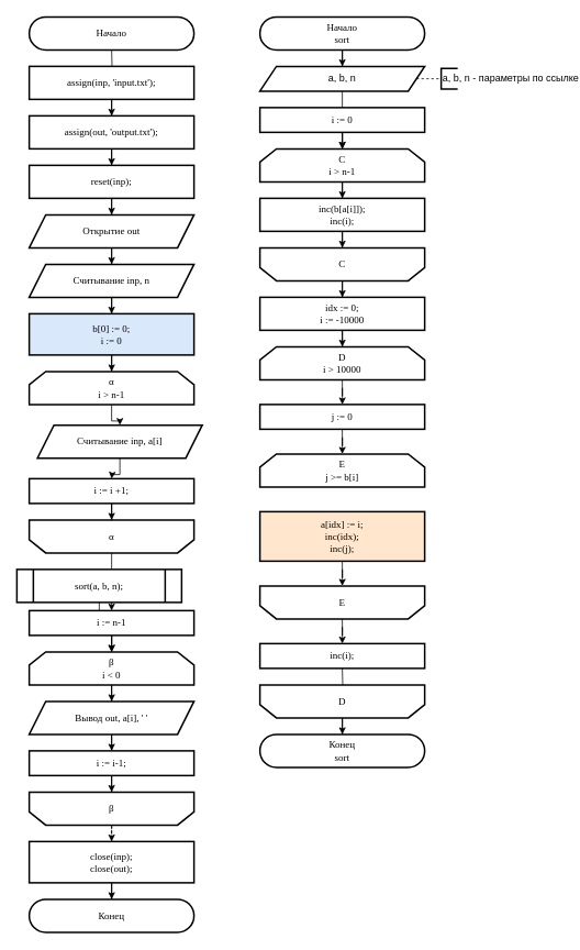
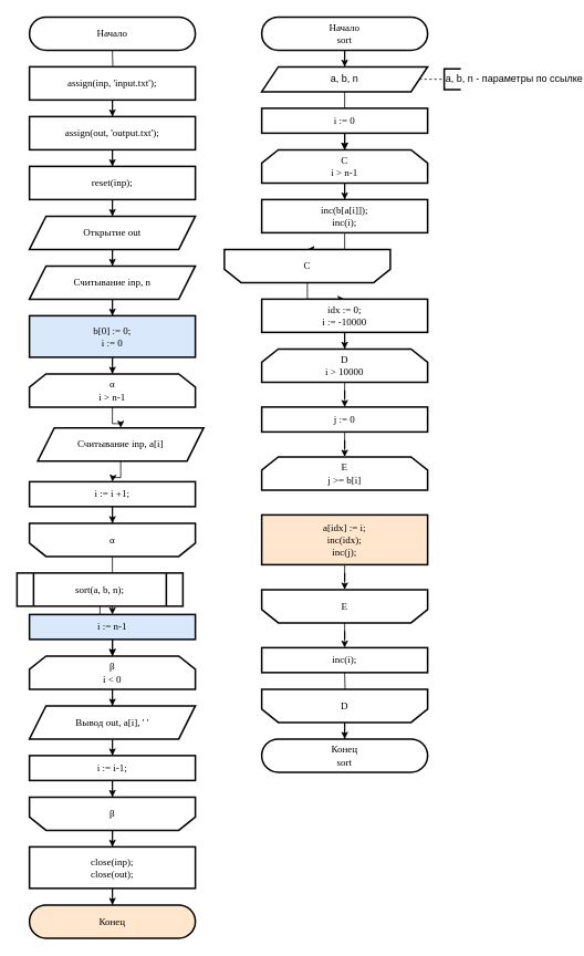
  <mxCell id="0" />
  <mxCell id="1" parent="0" />
  <mxCell id="2" value="" style="edgeStyle=orthogonalEdgeStyle;rounded=0;orthogonalLoop=1;jettySize=auto;html=1;fontFamily=Times New Roman;fontSize=12;" parent="1" target="4" edge="1"><mxGeometry relative="1" as="geometry"><mxPoint x="135" y="60" as="sourcePoint" /></mxGeometry></mxCell>
  <mxCell id="3" value="" style="edgeStyle=orthogonalEdgeStyle;rounded=0;orthogonalLoop=1;jettySize=auto;html=1;fontFamily=Times New Roman;fontSize=12;" parent="1" source="4" target="7" edge="1"><mxGeometry relative="1" as="geometry" /></mxCell>
  <mxCell id="4" value="assign(inp, 'input.txt');" style="rounded=0;whiteSpace=wrap;html=1;absoluteArcSize=1;arcSize=14;strokeWidth=2;fontFamily=Times New Roman;fontSize=12;" parent="1" vertex="1"><mxGeometry x="35" y="80" width="200" height="40" as="geometry" /></mxCell>
  <mxCell id="5" value="&lt;font style=&quot;font-size: 12px;&quot;&gt;Начало&lt;/font&gt;" style="rounded=1;whiteSpace=wrap;html=1;shadow=0;fillColor=#ffffff;arcSize=50;strokeWidth=2;fontFamily=Times New Roman;fontSize=12;" parent="1" vertex="1"><mxGeometry x="35" y="20" width="200" height="40" as="geometry" /></mxCell>
  <mxCell id="6" value="" style="edgeStyle=orthogonalEdgeStyle;rounded=0;orthogonalLoop=1;jettySize=auto;html=1;fontFamily=Times New Roman;fontSize=12;" parent="1" source="7" target="9" edge="1"><mxGeometry relative="1" as="geometry" /></mxCell>
  <mxCell id="7" value="assign(out, 'output.txt');" style="rounded=0;whiteSpace=wrap;html=1;absoluteArcSize=1;arcSize=14;strokeWidth=2;fontFamily=Times New Roman;fontSize=12;" parent="1" vertex="1"><mxGeometry x="35" y="140" width="200" height="40" as="geometry" /></mxCell>
  <mxCell id="8" value="" style="edgeStyle=orthogonalEdgeStyle;rounded=0;orthogonalLoop=1;jettySize=auto;html=1;fontFamily=Times New Roman;fontSize=12;" parent="1" source="9" target="11" edge="1"><mxGeometry relative="1" as="geometry" /></mxCell>
  <mxCell id="9" value="reset(inp);" style="rounded=0;whiteSpace=wrap;html=1;absoluteArcSize=1;arcSize=14;strokeWidth=2;fontFamily=Times New Roman;fontSize=12;spacing=2;labelBorderColor=none;" parent="1" vertex="1"><mxGeometry x="35" y="200" width="200" height="40" as="geometry" /></mxCell>
  <mxCell id="10" value="" style="edgeStyle=orthogonalEdgeStyle;rounded=0;orthogonalLoop=1;jettySize=auto;html=1;fontFamily=Times New Roman;fontSize=12;" parent="1" source="11" target="13" edge="1"><mxGeometry relative="1" as="geometry" /></mxCell>
  <mxCell id="11" value="Открытие&amp;nbsp;out" style="shape=parallelogram;perimeter=parallelogramPerimeter;whiteSpace=wrap;html=1;fixedSize=1;fontFamily=Times New Roman;fontSize=12;strokeWidth=2;" parent="1" vertex="1"><mxGeometry x="35" y="260" width="200" height="40" as="geometry" /></mxCell>
  <mxCell id="12" value="" style="edgeStyle=orthogonalEdgeStyle;rounded=0;orthogonalLoop=1;jettySize=auto;html=1;fontFamily=Times New Roman;fontSize=12;" parent="1" source="13" target="15" edge="1"><mxGeometry relative="1" as="geometry" /></mxCell>
  <mxCell id="13" value="Считывание&amp;nbsp;inp, n" style="shape=parallelogram;perimeter=parallelogramPerimeter;whiteSpace=wrap;html=1;fixedSize=1;fontFamily=Times New Roman;fontSize=12;strokeWidth=2;" parent="1" vertex="1"><mxGeometry x="35" y="320" width="200" height="40" as="geometry" /></mxCell>
  <mxCell id="14" value="" style="edgeStyle=orthogonalEdgeStyle;rounded=0;orthogonalLoop=1;jettySize=auto;html=1;fontFamily=Times New Roman;fontSize=12;" parent="1" source="15" target="17" edge="1"><mxGeometry relative="1" as="geometry" /></mxCell>
  <mxCell id="15" value="b[0] := 0;&lt;br style=&quot;font-size: 12px;&quot;&gt;i := 0" style="whiteSpace=wrap;html=1;fontFamily=Times New Roman;fontSize=12;strokeWidth=2;fillColor=#dae8fc;" parent="1" vertex="1"><mxGeometry x="35" y="380" width="200" height="50" as="geometry" /></mxCell>
  <mxCell id="16" value="" style="edgeStyle=orthogonalEdgeStyle;rounded=0;orthogonalLoop=1;jettySize=auto;html=1;fontFamily=Times New Roman;fontSize=12;" parent="1" source="17" target="19" edge="1"><mxGeometry relative="1" as="geometry" /></mxCell>
  <mxCell id="17" value="α&lt;br style=&quot;font-size: 12px;&quot;&gt;i &amp;gt; n-1" style="shape=loopLimit;whiteSpace=wrap;html=1;rounded=0;shadow=0;strokeWidth=2;fillColor=#ffffff;fontFamily=Times New Roman;fontSize=12;" parent="1" vertex="1"><mxGeometry x="35" y="450" width="200" height="40" as="geometry" /></mxCell>
  <mxCell id="18" value="" style="edgeStyle=orthogonalEdgeStyle;rounded=0;orthogonalLoop=1;jettySize=auto;html=1;fontFamily=Times New Roman;fontSize=12;" parent="1" source="19" edge="1"><mxGeometry relative="1" as="geometry"><mxPoint x="135" y="580" as="targetPoint" /></mxGeometry></mxCell>
  <mxCell id="19" value="Считывание inp, a[i]" style="shape=parallelogram;perimeter=parallelogramPerimeter;whiteSpace=wrap;html=1;fixedSize=1;fontFamily=Times New Roman;fontSize=12;strokeWidth=2;" parent="1" vertex="1"><mxGeometry x="45" y="515" width="200" height="40" as="geometry" /></mxCell>
  <mxCell id="20" value="" style="edgeStyle=orthogonalEdgeStyle;rounded=0;orthogonalLoop=1;jettySize=auto;html=1;fontFamily=Times New Roman;fontSize=12;" parent="1" source="21" target="25" edge="1"><mxGeometry relative="1" as="geometry" /></mxCell>
  <mxCell id="21" value="&lt;font style=&quot;font-size: 12px;&quot;&gt;α&lt;br style=&quot;font-size: 12px;&quot;&gt;&lt;/font&gt;" style="shape=loopLimit;whiteSpace=wrap;html=1;rounded=0;shadow=0;strokeWidth=2;fillColor=#ffffff;direction=west;fontFamily=Times New Roman;fontSize=12;" parent="1" vertex="1"><mxGeometry x="35" y="630" width="200" height="40" as="geometry" /></mxCell>
  <mxCell id="22" value="" style="edgeStyle=orthogonalEdgeStyle;rounded=0;orthogonalLoop=1;jettySize=auto;html=1;fontFamily=Times New Roman;fontSize=12;" parent="1" source="23" target="27" edge="1"><mxGeometry relative="1" as="geometry" /></mxCell>
  <mxCell id="23" value="sort(a, b, n);" style="shape=process;whiteSpace=wrap;html=1;backgroundOutline=1;rounded=0;shadow=0;strokeWidth=2;fillColor=#ffffff;fontFamily=Times New Roman;fontSize=12;" parent="1" vertex="1"><mxGeometry x="20" y="690" width="200" height="40" as="geometry" /></mxCell>
  <mxCell id="24" value="" style="edgeStyle=orthogonalEdgeStyle;rounded=0;orthogonalLoop=1;jettySize=auto;html=1;fontFamily=Times New Roman;fontSize=12;" parent="1" source="25" target="27" edge="1"><mxGeometry relative="1" as="geometry" /></mxCell>
- <mxCell id="25" value="i :=&amp;nbsp;n-1" style="whiteSpace=wrap;html=1;fontFamily=Times New Roman;fontSize=12;strokeWidth=2;" parent="1" vertex="1"><mxGeometry x="35" y="740" width="200" height="30" as="geometry" /></mxCell>
+ <mxCell id="25" value="i :=&amp;nbsp;n-1" style="whiteSpace=wrap;html=1;fontFamily=Times New Roman;fontSize=12;strokeWidth=2;fillColor=#dae8fc;" parent="1" vertex="1"><mxGeometry x="35" y="740" width="200" height="30" as="geometry" /></mxCell>
  <mxCell id="26" value="" style="edgeStyle=orthogonalEdgeStyle;rounded=0;orthogonalLoop=1;jettySize=auto;html=1;fontFamily=Times New Roman;fontSize=12;" parent="1" source="27" target="29" edge="1"><mxGeometry relative="1" as="geometry" /></mxCell>
  <mxCell id="27" value="β&lt;br style=&quot;font-size: 12px&quot;&gt;i &amp;lt; 0" style="shape=loopLimit;whiteSpace=wrap;html=1;rounded=0;shadow=0;strokeWidth=2;fillColor=#ffffff;fontFamily=Times New Roman;fontSize=12;" parent="1" vertex="1"><mxGeometry x="35" y="790" width="200" height="40" as="geometry" /></mxCell>
  <mxCell id="28" value="" style="edgeStyle=orthogonalEdgeStyle;rounded=0;orthogonalLoop=1;jettySize=auto;html=1;fontFamily=Times New Roman;fontSize=12;" parent="1" source="29" target="33" edge="1"><mxGeometry relative="1" as="geometry" /></mxCell>
  <mxCell id="29" value="Вывод&amp;nbsp;out, a[i], ' '" style="shape=parallelogram;perimeter=parallelogramPerimeter;whiteSpace=wrap;html=1;fixedSize=1;fontFamily=Times New Roman;fontSize=12;strokeWidth=2;" parent="1" vertex="1"><mxGeometry x="35" y="850" width="200" height="40" as="geometry" /></mxCell>
- <mxCell id="30" value="" style="edgeStyle=orthogonalEdgeStyle;rounded=0;orthogonalLoop=1;jettySize=auto;html=1;fontFamily=Times New Roman;fontSize=12;dashed=1;" parent="1" source="31" target="37" edge="1"><mxGeometry relative="1" as="geometry" /></mxCell>
+ <mxCell id="30" value="" style="edgeStyle=orthogonalEdgeStyle;rounded=0;orthogonalLoop=1;jettySize=auto;html=1;fontFamily=Times New Roman;fontSize=12;" parent="1" source="31" target="37" edge="1"><mxGeometry relative="1" as="geometry" /></mxCell>
  <mxCell id="31" value="&lt;font style=&quot;font-size: 12px;&quot;&gt;β&lt;br style=&quot;font-size: 12px;&quot;&gt;&lt;/font&gt;" style="shape=loopLimit;whiteSpace=wrap;html=1;rounded=0;shadow=0;strokeWidth=2;fillColor=#ffffff;direction=west;fontFamily=Times New Roman;fontSize=12;" parent="1" vertex="1"><mxGeometry x="35" y="960" width="200" height="40" as="geometry" /></mxCell>
  <mxCell id="32" value="" style="edgeStyle=orthogonalEdgeStyle;rounded=0;orthogonalLoop=1;jettySize=auto;html=1;fontFamily=Times New Roman;fontSize=12;" parent="1" source="33" target="31" edge="1"><mxGeometry relative="1" as="geometry" /></mxCell>
  <mxCell id="33" value="i := i-1;" style="rounded=0;whiteSpace=wrap;html=1;fontFamily=Times New Roman;fontSize=12;strokeWidth=2;" parent="1" vertex="1"><mxGeometry x="35" y="910" width="200" height="30" as="geometry" /></mxCell>
  <mxCell id="34" value="" style="edgeStyle=orthogonalEdgeStyle;rounded=0;orthogonalLoop=1;jettySize=auto;html=1;fontFamily=Times New Roman;fontSize=12;" parent="1" source="35" target="21" edge="1"><mxGeometry relative="1" as="geometry" /></mxCell>
  <mxCell id="35" value="i := i +1;" style="rounded=0;whiteSpace=wrap;html=1;fontFamily=Times New Roman;fontSize=12;strokeWidth=2;" parent="1" vertex="1"><mxGeometry x="35" y="580" width="200" height="30" as="geometry" /></mxCell>
  <mxCell id="36" value="" style="edgeStyle=orthogonalEdgeStyle;rounded=0;orthogonalLoop=1;jettySize=auto;html=1;fontFamily=Times New Roman;fontSize=12;" parent="1" source="37" target="38" edge="1"><mxGeometry relative="1" as="geometry" /></mxCell>
  <mxCell id="37" value="close(inp);&lt;br style=&quot;font-size: 12px;&quot;&gt;close(out);" style="rounded=0;whiteSpace=wrap;html=1;fontFamily=Times New Roman;fontSize=12;strokeWidth=2;" parent="1" vertex="1"><mxGeometry x="35" y="1020" width="200" height="50" as="geometry" /></mxCell>
- <mxCell id="38" value="&lt;span style=&quot;font-size: 12px;&quot;&gt;Конец&lt;/span&gt;" style="rounded=1;whiteSpace=wrap;html=1;shadow=0;fillColor=#ffffff;arcSize=50;strokeWidth=2;fontFamily=Times New Roman;fontSize=12;" parent="1" vertex="1"><mxGeometry x="35" y="1090" width="200" height="40" as="geometry" /></mxCell>
+ <mxCell id="38" value="&lt;span style=&quot;font-size: 12px;&quot;&gt;Конец&lt;/span&gt;" style="rounded=1;whiteSpace=wrap;html=1;shadow=0;fillColor=#ffe6cc;arcSize=50;strokeWidth=2;fontFamily=Times New Roman;fontSize=12;" parent="1" vertex="1"><mxGeometry x="35" y="1090" width="200" height="40" as="geometry" /></mxCell>
  <mxCell id="39" value="" style="edgeStyle=orthogonalEdgeStyle;rounded=0;orthogonalLoop=1;jettySize=auto;html=1;strokeWidth=1;fontFamily=Times New Roman;fontSize=12;" parent="1" source="40" target="42" edge="1"><mxGeometry relative="1" as="geometry" /></mxCell>
  <mxCell id="40" value="&lt;font&gt;Начало&lt;br&gt;sort&lt;br&gt;&lt;/font&gt;" style="rounded=1;whiteSpace=wrap;html=1;shadow=0;fillColor=#ffffff;arcSize=50;strokeWidth=2;fontFamily=Times New Roman;fontSize=12;" parent="1" vertex="1"><mxGeometry x="315" y="20" width="200" height="40" as="geometry" /></mxCell>
  <mxCell id="41" value="" style="edgeStyle=orthogonalEdgeStyle;rounded=0;orthogonalLoop=1;jettySize=auto;html=1;strokeWidth=1;fontFamily=Times New Roman;fontSize=12;" parent="1" source="42" target="48" edge="1"><mxGeometry relative="1" as="geometry" /></mxCell>
  <mxCell id="42" value="a, b, n" style="shape=parallelogram;perimeter=parallelogramPerimeter;whiteSpace=wrap;html=1;fixedSize=1;rounded=0;strokeWidth=2;" parent="1" vertex="1"><mxGeometry x="315" y="80" width="200" height="30" as="geometry" /></mxCell>
  <mxCell id="43" value="" style="endArrow=none;dashed=1;html=1;exitX=1;exitY=0.5;exitDx=0;exitDy=0;" parent="1" source="42" edge="1"><mxGeometry width="50" height="50" relative="1" as="geometry"><mxPoint x="535" y="130" as="sourcePoint" /><mxPoint x="535" y="95" as="targetPoint" /></mxGeometry></mxCell>
  <mxCell id="44" value="a, b, n - параметры по ссылке" style="strokeWidth=2;html=1;shape=mxgraph.flowchart.annotation_1;align=left;pointerEvents=1;" parent="1" vertex="1"><mxGeometry x="535" y="82.5" width="20" height="25" as="geometry" /></mxCell>
  <mxCell id="45" value="" style="edgeStyle=orthogonalEdgeStyle;rounded=0;orthogonalLoop=1;jettySize=auto;html=1;fontFamily=Times New Roman;fontSize=12;" parent="1" source="46" target="48" edge="1"><mxGeometry relative="1" as="geometry" /></mxCell>
  <mxCell id="46" value="i := 0" style="whiteSpace=wrap;html=1;fontFamily=Times New Roman;fontSize=12;strokeWidth=2;" parent="1" vertex="1"><mxGeometry x="315" y="130" width="200" height="30" as="geometry" /></mxCell>
  <mxCell id="47" value="" style="edgeStyle=orthogonalEdgeStyle;rounded=0;orthogonalLoop=1;jettySize=auto;html=1;strokeWidth=1;fontFamily=Times New Roman;fontSize=12;" parent="1" source="48" target="50" edge="1"><mxGeometry relative="1" as="geometry" /></mxCell>
  <mxCell id="48" value="С&lt;br style=&quot;font-size: 12px&quot;&gt;i &amp;gt; n-1" style="shape=loopLimit;whiteSpace=wrap;html=1;rounded=0;shadow=0;strokeWidth=2;fillColor=#ffffff;fontFamily=Times New Roman;fontSize=12;" parent="1" vertex="1"><mxGeometry x="315" y="180" width="200" height="40" as="geometry" /></mxCell>
  <mxCell id="49" value="" style="edgeStyle=orthogonalEdgeStyle;rounded=0;orthogonalLoop=1;jettySize=auto;html=1;strokeWidth=1;fontFamily=Times New Roman;fontSize=12;" parent="1" source="50" target="52" edge="1"><mxGeometry relative="1" as="geometry" /></mxCell>
  <mxCell id="50" value="inc(b[a[i]]);&lt;br&gt;inc(i);" style="whiteSpace=wrap;html=1;rounded=0;shadow=0;fontFamily=Times New Roman;strokeWidth=2;" parent="1" vertex="1"><mxGeometry x="315" y="240" width="200" height="40" as="geometry" /></mxCell>
  <mxCell id="51" value="" style="edgeStyle=orthogonalEdgeStyle;rounded=0;orthogonalLoop=1;jettySize=auto;html=1;strokeWidth=1;fontFamily=Times New Roman;fontSize=12;" parent="1" source="52" target="54" edge="1"><mxGeometry relative="1" as="geometry" /></mxCell>
- <mxCell id="52" value="&lt;font style=&quot;font-size: 12px&quot;&gt;C&lt;br style=&quot;font-size: 12px&quot;&gt;&lt;/font&gt;" style="shape=loopLimit;whiteSpace=wrap;html=1;rounded=0;shadow=0;strokeWidth=2;fillColor=#ffffff;direction=west;fontFamily=Times New Roman;fontSize=12;" parent="1" vertex="1"><mxGeometry x="315" y="300" width="200" height="40" as="geometry" /></mxCell>
+ <mxCell id="52" value="&lt;font style=&quot;font-size: 12px&quot;&gt;C&lt;br style=&quot;font-size: 12px&quot;&gt;&lt;/font&gt;" style="shape=loopLimit;whiteSpace=wrap;html=1;rounded=0;shadow=0;strokeWidth=2;fillColor=#ffffff;direction=west;fontFamily=Times New Roman;fontSize=12;" parent="1" vertex="1"><mxGeometry x="270" y="300" width="200" height="40" as="geometry" /></mxCell>
  <mxCell id="53" value="" style="edgeStyle=orthogonalEdgeStyle;rounded=0;orthogonalLoop=1;jettySize=auto;html=1;strokeWidth=1;fontFamily=Times New Roman;fontSize=12;" parent="1" source="54" target="56" edge="1"><mxGeometry relative="1" as="geometry" /></mxCell>
  <mxCell id="54" value="idx := 0;&lt;br&gt;i := -10000" style="whiteSpace=wrap;html=1;fontFamily=Times New Roman;fontSize=12;strokeWidth=2;" parent="1" vertex="1"><mxGeometry x="315" y="360" width="200" height="40" as="geometry" /></mxCell>
  <mxCell id="55" value="" style="edgeStyle=orthogonalEdgeStyle;rounded=0;orthogonalLoop=1;jettySize=auto;html=1;strokeWidth=1;fontFamily=Times New Roman;fontSize=12;" parent="1" source="56" target="58" edge="1"><mxGeometry relative="1" as="geometry" /></mxCell>
  <mxCell id="56" value="D&lt;br style=&quot;font-size: 12px&quot;&gt;i &amp;gt; 10000" style="shape=loopLimit;whiteSpace=wrap;html=1;rounded=0;shadow=0;strokeWidth=2;fillColor=#ffffff;fontFamily=Times New Roman;fontSize=12;" parent="1" vertex="1"><mxGeometry x="315" y="420" width="200" height="40" as="geometry" /></mxCell>
  <mxCell id="57" value="" style="edgeStyle=orthogonalEdgeStyle;rounded=0;orthogonalLoop=1;jettySize=auto;html=1;strokeWidth=1;fontFamily=Times New Roman;fontSize=12;" parent="1" source="58" target="59" edge="1"><mxGeometry relative="1" as="geometry" /></mxCell>
  <mxCell id="58" value="j := 0" style="whiteSpace=wrap;html=1;fontFamily=Times New Roman;fontSize=12;strokeWidth=2;" parent="1" vertex="1"><mxGeometry x="315" y="490" width="200" height="30" as="geometry" /></mxCell>
  <mxCell id="59" value="E&lt;br style=&quot;font-size: 12px&quot;&gt;j &amp;gt;= b[i]" style="shape=loopLimit;whiteSpace=wrap;html=1;rounded=0;shadow=0;strokeWidth=2;fillColor=#ffffff;fontFamily=Times New Roman;fontSize=12;" parent="1" vertex="1"><mxGeometry x="315" y="550" width="200" height="40" as="geometry" /></mxCell>
  <mxCell id="60" value="" style="edgeStyle=orthogonalEdgeStyle;rounded=0;orthogonalLoop=1;jettySize=auto;html=1;strokeWidth=1;fontFamily=Times New Roman;fontSize=12;" parent="1" source="61" target="64" edge="1"><mxGeometry relative="1" as="geometry" /></mxCell>
  <mxCell id="61" value="&lt;div&gt;a[idx] := i;&lt;/div&gt;&lt;div&gt;&lt;span&gt;inc(idx);&lt;/span&gt;&lt;/div&gt;&lt;div&gt;&lt;span&gt;inc(j);&lt;/span&gt;&lt;/div&gt;" style="whiteSpace=wrap;html=1;fontFamily=Times New Roman;fontSize=12;strokeWidth=2;fillColor=#ffe6cc;" parent="1" vertex="1"><mxGeometry x="315" y="620" width="200" height="60" as="geometry" /></mxCell>
  <mxCell id="62" value="" style="edgeStyle=orthogonalEdgeStyle;rounded=0;orthogonalLoop=1;jettySize=auto;html=1;strokeWidth=1;fontFamily=Times New Roman;fontSize=12;" parent="1" target="66" edge="1"><mxGeometry relative="1" as="geometry"><mxPoint x="415" y="810" as="sourcePoint" /></mxGeometry></mxCell>
  <mxCell id="63" value="" style="edgeStyle=orthogonalEdgeStyle;rounded=0;orthogonalLoop=1;jettySize=auto;html=1;" edge="1" parent="1" source="64" target="68"><mxGeometry relative="1" as="geometry" /></mxCell>
  <mxCell id="64" value="&lt;font style=&quot;font-size: 12px&quot;&gt;E&lt;br style=&quot;font-size: 12px&quot;&gt;&lt;/font&gt;" style="shape=loopLimit;whiteSpace=wrap;html=1;rounded=0;shadow=0;strokeWidth=2;fillColor=#ffffff;direction=west;fontFamily=Times New Roman;fontSize=12;" parent="1" vertex="1"><mxGeometry x="315" y="710" width="200" height="40" as="geometry" /></mxCell>
  <mxCell id="65" value="" style="edgeStyle=orthogonalEdgeStyle;rounded=0;orthogonalLoop=1;jettySize=auto;html=1;strokeWidth=1;fontFamily=Times New Roman;fontSize=12;" parent="1" source="66" target="67" edge="1"><mxGeometry relative="1" as="geometry" /></mxCell>
  <mxCell id="66" value="&lt;font style=&quot;font-size: 12px&quot;&gt;D&lt;br style=&quot;font-size: 12px&quot;&gt;&lt;/font&gt;" style="shape=loopLimit;whiteSpace=wrap;html=1;rounded=0;shadow=0;strokeWidth=2;fillColor=#ffffff;direction=west;fontFamily=Times New Roman;fontSize=12;" parent="1" vertex="1"><mxGeometry x="315" y="830" width="200" height="40" as="geometry" /></mxCell>
  <mxCell id="67" value="&lt;font&gt;Конец&lt;br&gt;sort&lt;br&gt;&lt;/font&gt;" style="rounded=1;whiteSpace=wrap;html=1;shadow=0;fillColor=#ffffff;arcSize=50;strokeWidth=2;fontFamily=Times New Roman;fontSize=12;" parent="1" vertex="1"><mxGeometry x="315" y="890" width="200" height="40" as="geometry" /></mxCell>
  <mxCell id="68" value="inc(i);" style="whiteSpace=wrap;html=1;fontFamily=Times New Roman;fontSize=12;strokeWidth=2;" vertex="1" parent="1"><mxGeometry x="315" y="780" width="200" height="30" as="geometry" /></mxCell>
